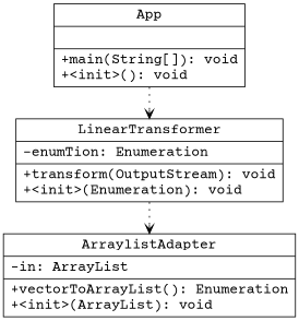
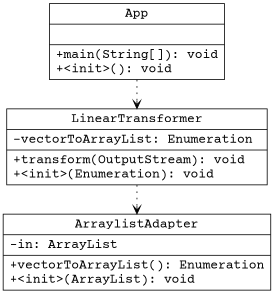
  digraph {
    fontname="Courier Prime"
    fontsize=16
    node [fontname="Courier Prime" fontsize=16 shape=record]
    edge [arrowhead=vee fontname="Courier Prime" fontsize=16 style=dotted]
    n1 [label="{App| | +main(String[]): void\l+\<init\>(): void\l}"]
-   n2 [label="{LinearTransformer|-enumTion: Enumeration \l | +transform(OutputStream): void\l+\<init\>(Enumeration): void\l}"]
+   n2 [label="{LinearTransformer|-vectorToArrayList: Enumeration \l | +transform(OutputStream): void\l+\<init\>(Enumeration): void\l}"]
    n3 [label="{ArraylistAdapter|-in: ArrayList \l | +vectorToArrayList(): Enumeration\l+\<init\>(ArrayList): void\l}"]
    n1 -> n2
    n2 -> n3
  }
